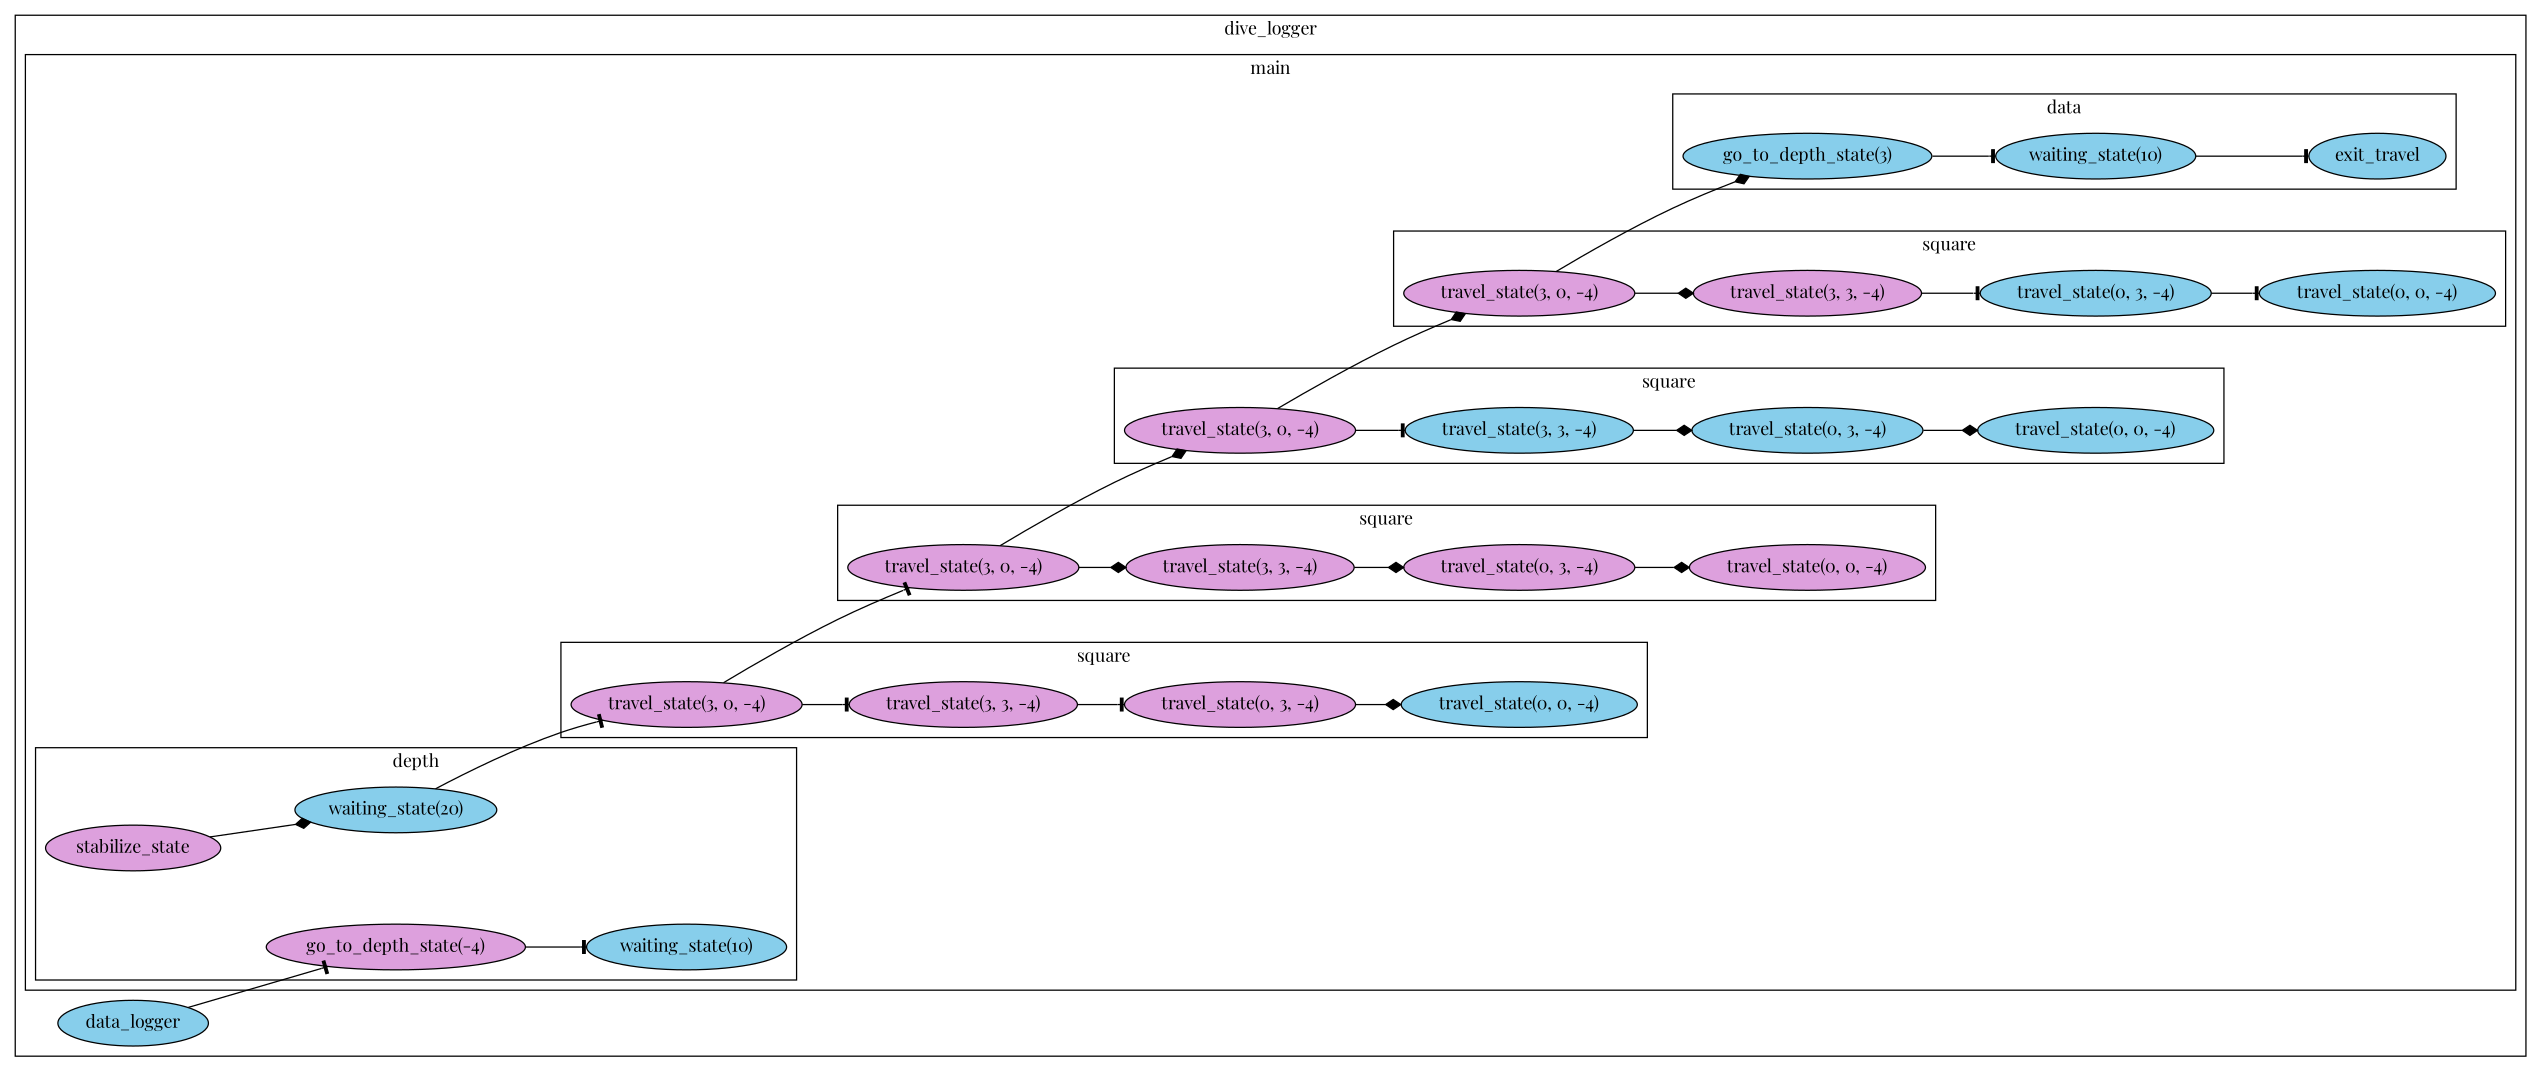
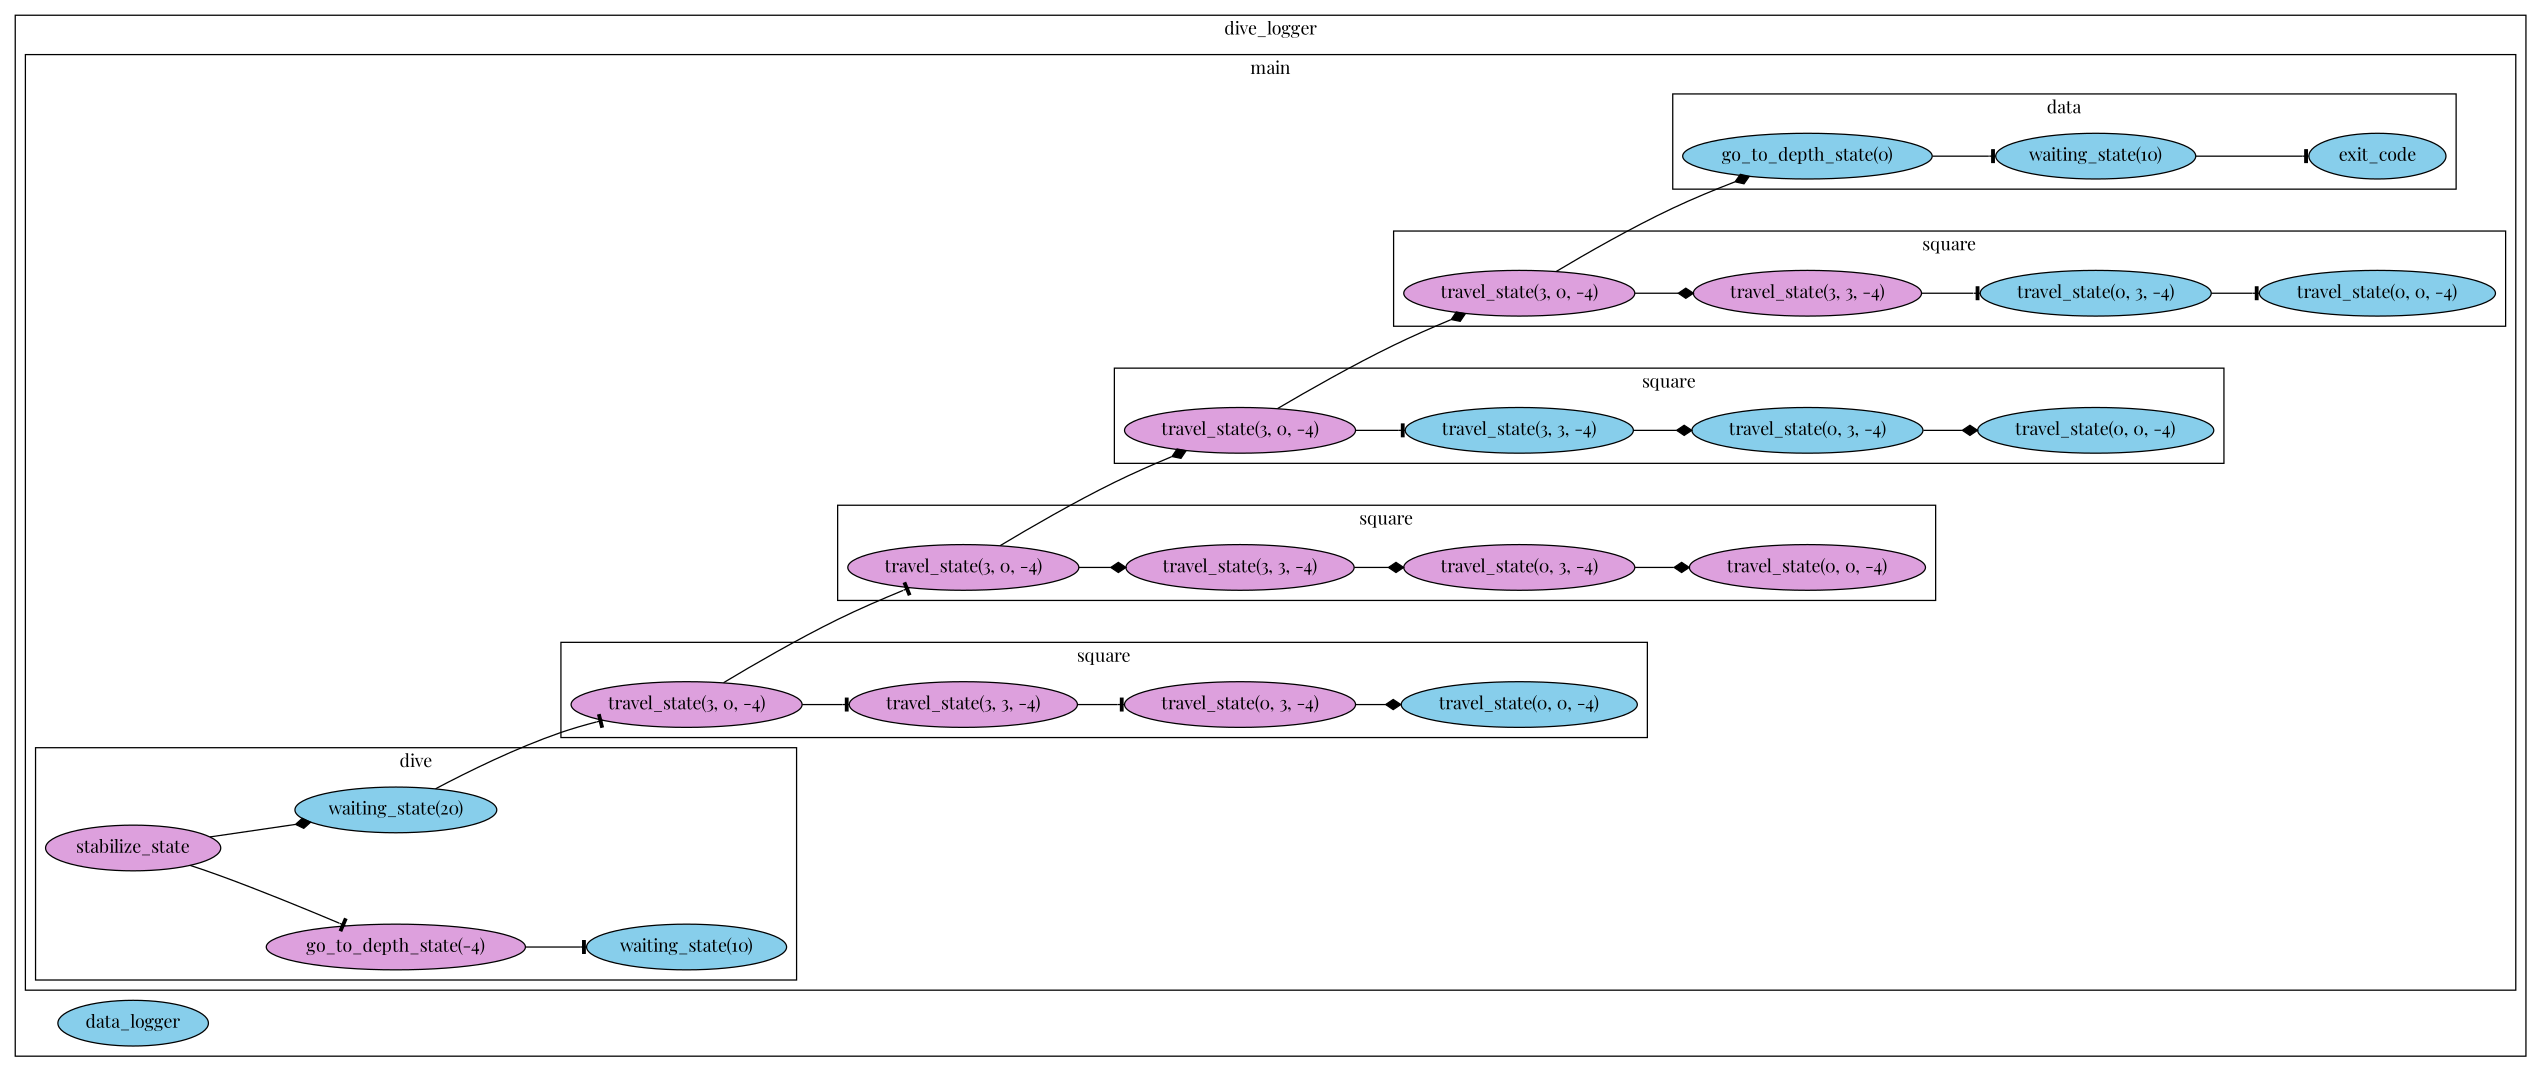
  digraph {
    compound=True
    fontname="Playfair Display"
    nodesep=1
    rankdir=LR
    node [fillcolor=skyblue fontname="Playfair Display" style=filled]
    edge [arrowhead=tee fontname="Playfair Display"]
    n1 [label="waiting_state(20)"]
    n2 [fillcolor=plum label=stabilize_state]
    n3 [fillcolor=plum label="go_to_depth_state(-4)"]
    n4 [label="waiting_state(10)"]
    n5 [fillcolor=plum label="travel_state(3, 0, -4)"]
    n6 [fillcolor=plum label="travel_state(3, 3, -4)"]
    n7 [fillcolor=plum label="travel_state(0, 3, -4)"]
    n8 [label="travel_state(0, 0, -4)"]
    n9 [fillcolor=plum label="travel_state(3, 0, -4)"]
    n10 [fillcolor=plum label="travel_state(3, 3, -4)"]
    n11 [fillcolor=plum label="travel_state(0, 3, -4)"]
    n12 [fillcolor=plum label="travel_state(0, 0, -4)"]
    n13 [fillcolor=plum label="travel_state(3, 0, -4)"]
    n14 [label="travel_state(3, 3, -4)"]
    n15 [label="travel_state(0, 3, -4)"]
    n16 [label="travel_state(0, 0, -4)"]
    n17 [fillcolor=plum label="travel_state(3, 0, -4)"]
    n18 [fillcolor=plum label="travel_state(3, 3, -4)"]
    n19 [label="travel_state(0, 3, -4)"]
    n20 [label="travel_state(0, 0, -4)"]
-   n21 [label="go_to_depth_state(3)"]
+   n21 [label="go_to_depth_state(0)"]
    n22 [label="waiting_state(10)"]
-   n23 [label=exit_travel]
+   n23 [label=exit_code]
    n24 [label=data_logger]
    subgraph cluster_1 {
      label=dive_logger
      n24
      subgraph cluster_2 {
        label=main
        subgraph cluster_3 {
-         label=depth
+         label=dive
          n1
          n2
          n3
          n4
        }
        subgraph cluster_4 {
          label=square
          n5
          n6
          n7
          n8
        }
        subgraph cluster_5 {
          label=square
          n9
          n10
          n11
          n12
        }
        subgraph cluster_6 {
          label=square
          n13
          n14
          n15
          n16
        }
        subgraph cluster_7 {
          label=square
          n17
          n18
          n19
          n20
        }
        subgraph cluster_8 {
          label=data
          n21
          n22
          n23
        }
      }
    }
    n1 -> n5
    n2 -> n1 [arrowhead=diamond]
-   n24 -> n3
+   n2 -> n3
    n3 -> n4
    n5 -> n6
    n5 -> n9
    n6 -> n7
    n7 -> n8 [arrowhead=diamond]
    n9 -> n10 [arrowhead=diamond]
    n9 -> n13 [arrowhead=diamond]
    n10 -> n11 [arrowhead=diamond]
    n11 -> n12 [arrowhead=diamond]
    n13 -> n14
    n13 -> n17 [arrowhead=diamond]
    n14 -> n15 [arrowhead=diamond]
    n15 -> n16 [arrowhead=diamond]
    n17 -> n18 [arrowhead=diamond]
    n17 -> n21 [arrowhead=diamond]
    n18 -> n19
    n19 -> n20
    n21 -> n22
    n22 -> n23
  }
